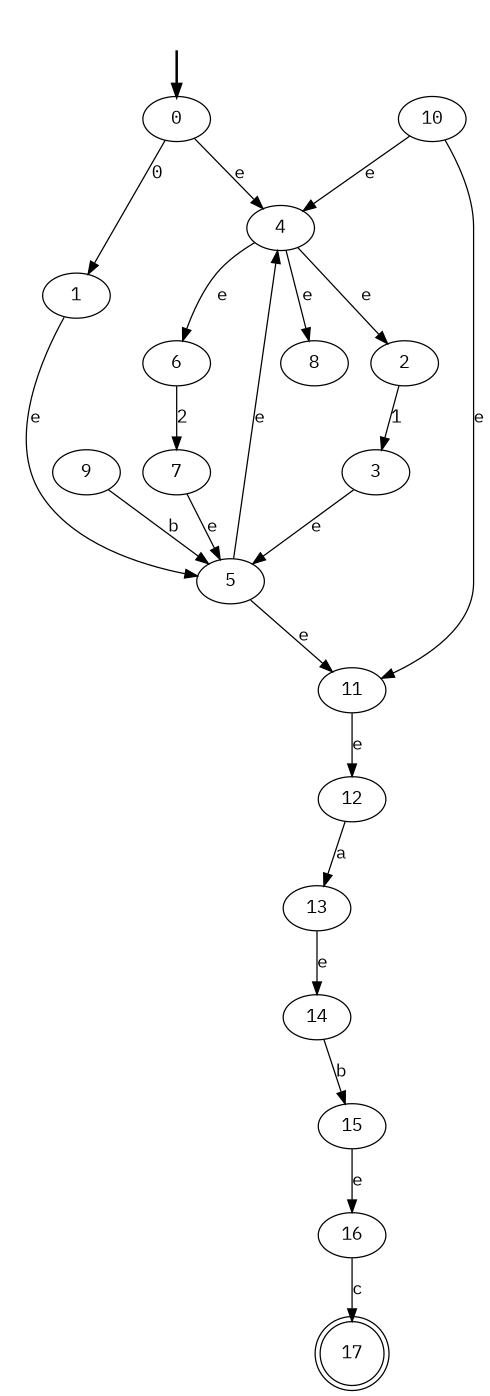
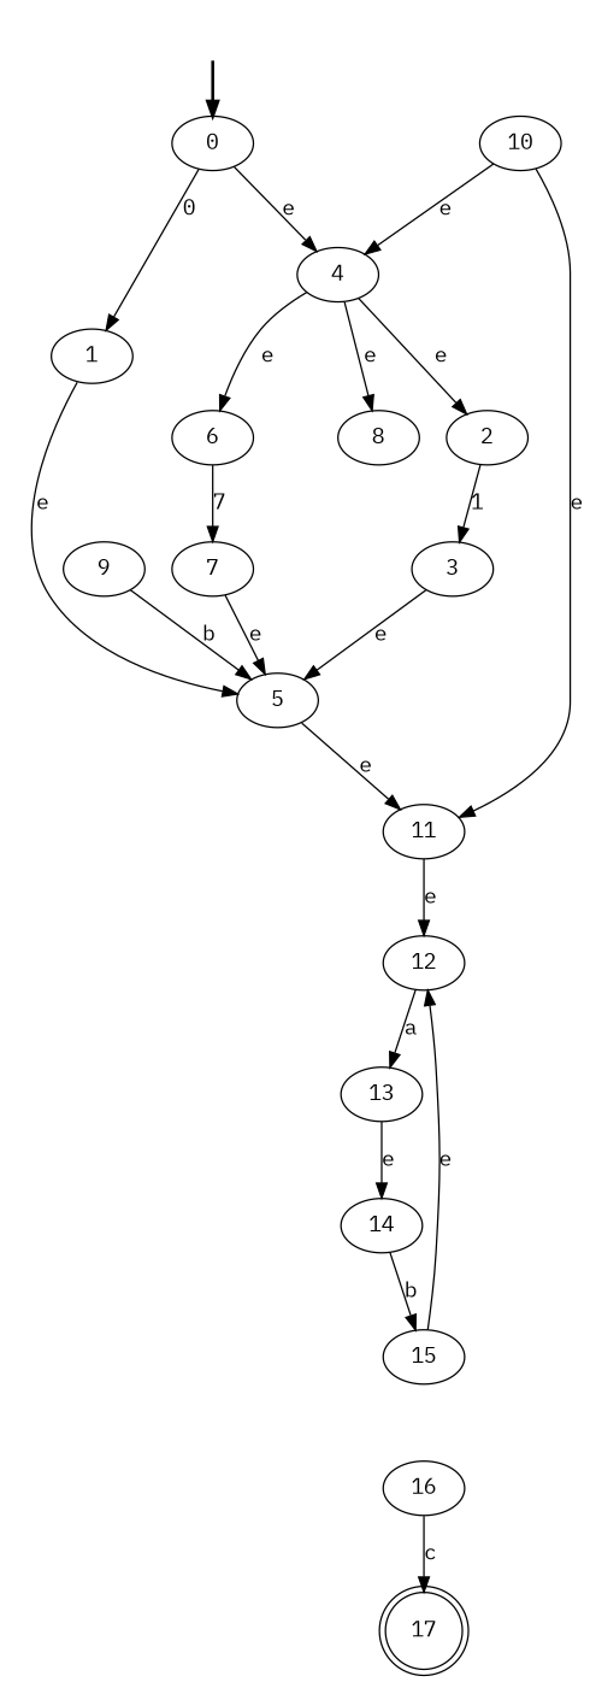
  digraph {
    fontname="IBM Plex Mono"
    node [fontname="IBM Plex Mono"]
    edge [fontname="IBM Plex Mono"]
    fake0 [style=invisible]
    0 [root=true]
    4
    1
    9
    5
    3
    11
    12
    13
    6
    7
    14
    15
    8
    2
    16
    17 [shape=doublecircle]
    10
    fake0 -> 0 [style=bold]
    0 -> 4 [label=e]
    0 -> 1 [label=0]
    4 -> 6 [label=e]
    4 -> 8 [label=e]
    4 -> 2 [label=e]
    1 -> 5 [label=e]
    9 -> 5 [label=b]
-   5 -> 4 [label=e]
    5 -> 11 [label=e]
    3 -> 5 [label=e]
    11 -> 12 [label=e]
    12 -> 13 [label=a]
    13 -> 14 [label=e]
-   6 -> 7 [label=2]
+   6 -> 7 [label=7]
    7 -> 5 [label=e]
    14 -> 15 [label=b]
-   15 -> 16 [label=e]
+   15 -> 12 [label=e]
    2 -> 3 [label=1]
    16 -> 17 [label=c]
    10 -> 4 [label=e]
    10 -> 11 [label=e]
  }
